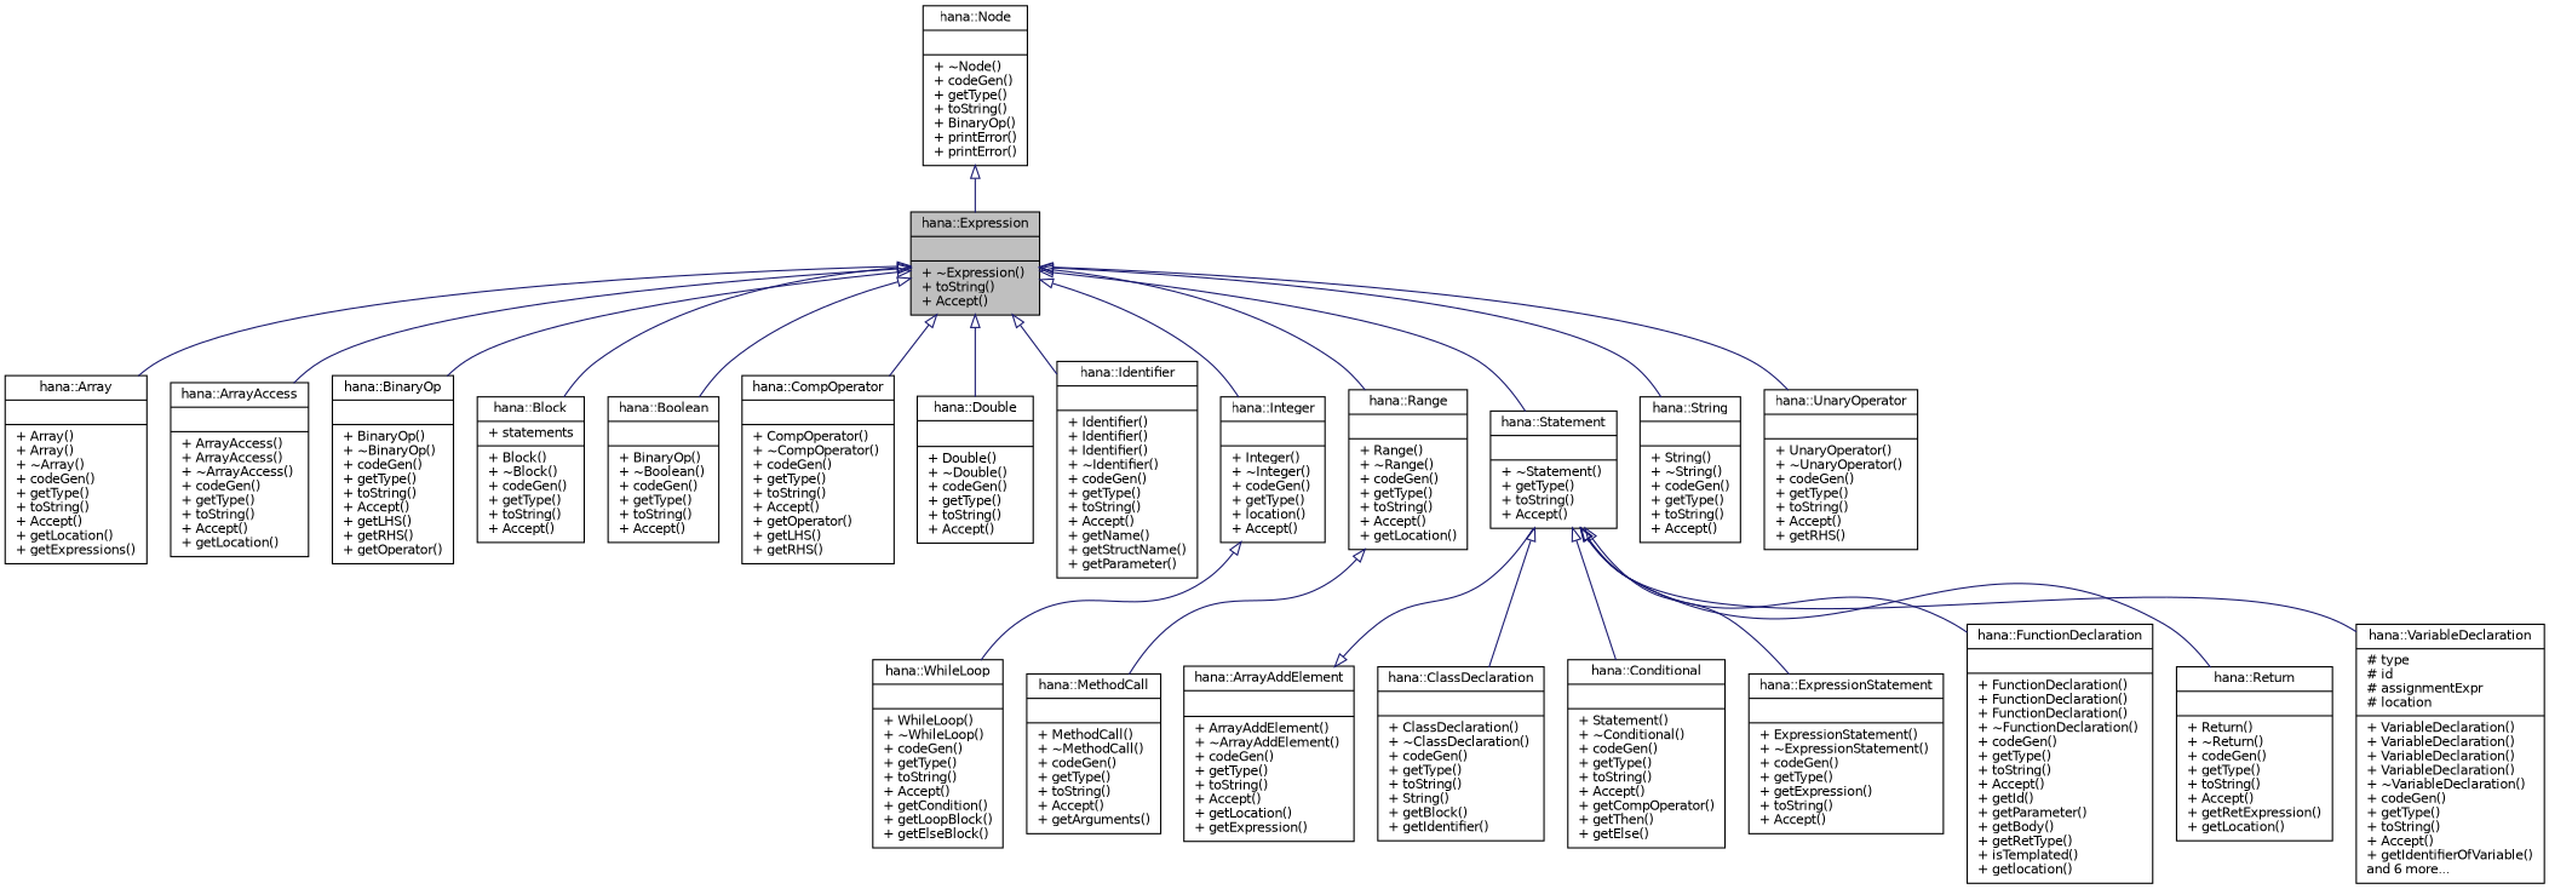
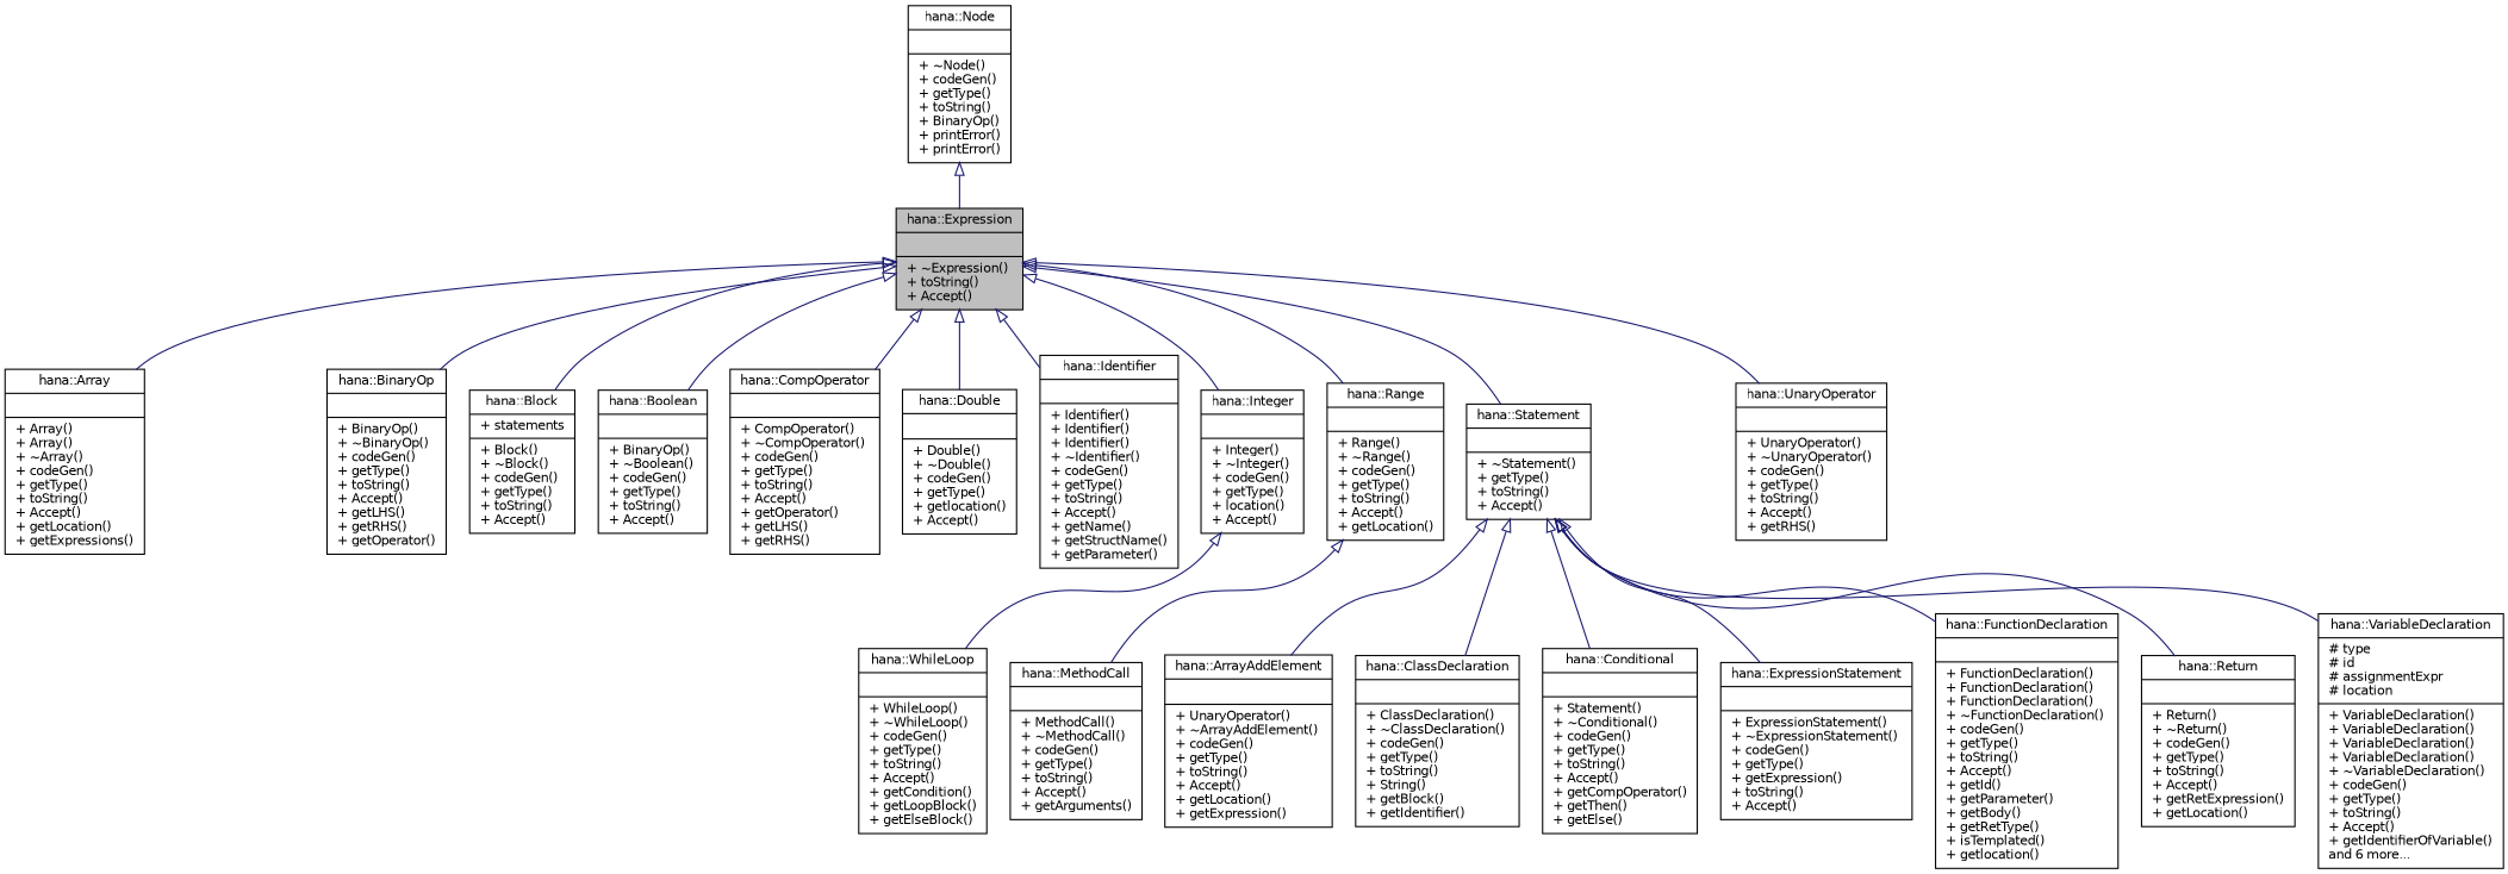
  digraph {
    fontname="DejaVu Sans"
    node [color=black fillcolor=white fontname="DejaVu Sans" fontsize=10 shape=record style=filled]
    edge [arrowtail=onormal color=midnightblue dir=back fontname="DejaVu Sans" fontsize=10 labelfontname=Helvetica labelfontsize=10 style=solid]
    n1 [fillcolor=grey75 fontcolor=black height=0.2 label="{hana::Expression\n||+ ~Expression()\l+ toString()\l+ Accept()\l}" width=0.4]
    n2 [height=0.2 label="{hana::Array\n||+ Array()\l+ Array()\l+ ~Array()\l+ codeGen()\l+ getType()\l+ toString()\l+ Accept()\l+ getLocation()\l+ getExpressions()\l}" width=0.4]
-   n3 [height=0.2 label="{hana::ArrayAccess\n||+ ArrayAccess()\l+ ArrayAccess()\l+ ~ArrayAccess()\l+ codeGen()\l+ getType()\l+ toString()\l+ Accept()\l+ getLocation()\l}" width=0.4]
    n4 [height=0.2 label="{hana::BinaryOp\n||+ BinaryOp()\l+ ~BinaryOp()\l+ codeGen()\l+ getType()\l+ toString()\l+ Accept()\l+ getLHS()\l+ getRHS()\l+ getOperator()\l}" width=0.4]
    n5 [height=0.2 label="{hana::Block\n|+ statements\l|+ Block()\l+ ~Block()\l+ codeGen()\l+ getType()\l+ toString()\l+ Accept()\l}" width=0.4]
    n6 [height=0.2 label="{hana::Boolean\n||+ BinaryOp()\l+ ~Boolean()\l+ codeGen()\l+ getType()\l+ toString()\l+ Accept()\l}" width=0.4]
    n7 [height=0.2 label="{hana::CompOperator\n||+ CompOperator()\l+ ~CompOperator()\l+ codeGen()\l+ getType()\l+ toString()\l+ Accept()\l+ getOperator()\l+ getLHS()\l+ getRHS()\l}" width=0.4]
-   n8 [height=0.2 label="{hana::Double\n||+ Double()\l+ ~Double()\l+ codeGen()\l+ getType()\l+ toString()\l+ Accept()\l}" width=0.4]
+   n8 [height=0.2 label="{hana::Double\n||+ Double()\l+ ~Double()\l+ codeGen()\l+ getType()\l+ getlocation()\l+ Accept()\l}" width=0.4]
    n9 [height=0.2 label="{hana::Identifier\n||+ Identifier()\l+ Identifier()\l+ Identifier()\l+ ~Identifier()\l+ codeGen()\l+ getType()\l+ toString()\l+ Accept()\l+ getName()\l+ getStructName()\l+ getParameter()\l}" width=0.4]
    n10 [height=0.2 label="{hana::Integer\n||+ Integer()\l+ ~Integer()\l+ codeGen()\l+ getType()\l+ location()\l+ Accept()\l}" width=0.4]
    n11 [height=0.2 label="{hana::Range\n||+ Range()\l+ ~Range()\l+ codeGen()\l+ getType()\l+ toString()\l+ Accept()\l+ getLocation()\l}" width=0.4]
    n12 [height=0.2 label="{hana::Statement\n||+ ~Statement()\l+ getType()\l+ toString()\l+ Accept()\l}" width=0.4]
-   n13 [height=0.2 label="{hana::String\n||+ String()\l+ ~String()\l+ codeGen()\l+ getType()\l+ toString()\l+ Accept()\l}" width=0.4]
    n14 [height=0.2 label="{hana::UnaryOperator\n||+ UnaryOperator()\l+ ~UnaryOperator()\l+ codeGen()\l+ getType()\l+ toString()\l+ Accept()\l+ getRHS()\l}" width=0.4]
    n15 [height=0.2 label="{hana::WhileLoop\n||+ WhileLoop()\l+ ~WhileLoop()\l+ codeGen()\l+ getType()\l+ toString()\l+ Accept()\l+ getCondition()\l+ getLoopBlock()\l+ getElseBlock()\l}" width=0.4]
    n16 [height=0.2 label="{hana::MethodCall\n||+ MethodCall()\l+ ~MethodCall()\l+ codeGen()\l+ getType()\l+ toString()\l+ Accept()\l+ getArguments()\l}" width=0.4]
-   n17 [height=0.2 label="{hana::ArrayAddElement\n||+ ArrayAddElement()\l+ ~ArrayAddElement()\l+ codeGen()\l+ getType()\l+ toString()\l+ Accept()\l+ getLocation()\l+ getExpression()\l}" width=0.4]
+   n17 [height=0.2 label="{hana::ArrayAddElement\n||+ UnaryOperator()\l+ ~ArrayAddElement()\l+ codeGen()\l+ getType()\l+ toString()\l+ Accept()\l+ getLocation()\l+ getExpression()\l}" width=0.4]
    n18 [height=0.2 label="{hana::ClassDeclaration\n||+ ClassDeclaration()\l+ ~ClassDeclaration()\l+ codeGen()\l+ getType()\l+ toString()\l+ String()\l+ getBlock()\l+ getIdentifier()\l}" width=0.4]
    n19 [height=0.2 label="{hana::Conditional\n||+ Statement()\l+ ~Conditional()\l+ codeGen()\l+ getType()\l+ toString()\l+ Accept()\l+ getCompOperator()\l+ getThen()\l+ getElse()\l}" width=0.4]
    n20 [height=0.2 label="{hana::ExpressionStatement\n||+ ExpressionStatement()\l+ ~ExpressionStatement()\l+ codeGen()\l+ getType()\l+ getExpression()\l+ toString()\l+ Accept()\l}" width=0.4]
    n21 [height=0.2 label="{hana::FunctionDeclaration\n||+ FunctionDeclaration()\l+ FunctionDeclaration()\l+ FunctionDeclaration()\l+ ~FunctionDeclaration()\l+ codeGen()\l+ getType()\l+ toString()\l+ Accept()\l+ getId()\l+ getParameter()\l+ getBody()\l+ getRetType()\l+ isTemplated()\l+ getlocation()\l}" width=0.4]
    n22 [height=0.2 label="{hana::Return\n||+ Return()\l+ ~Return()\l+ codeGen()\l+ getType()\l+ toString()\l+ Accept()\l+ getRetExpression()\l+ getLocation()\l}" width=0.4]
    n23 [height=0.2 label="{hana::VariableDeclaration\n|# type\l# id\l# assignmentExpr\l# location\l|+ VariableDeclaration()\l+ VariableDeclaration()\l+ VariableDeclaration()\l+ VariableDeclaration()\l+ ~VariableDeclaration()\l+ codeGen()\l+ getType()\l+ toString()\l+ Accept()\l+ getIdentifierOfVariable()\land 6 more...\l}" width=0.4]
    n24 [height=0.2 label="{hana::Node\n||+ ~Node()\l+ codeGen()\l+ getType()\l+ toString()\l+ BinaryOp()\l+ printError()\l+ printError()\l}" width=0.4]
    n1 -> n2
-   n1 -> n3
    n1 -> n4
    n1 -> n5
    n1 -> n6
    n1 -> n7
    n1 -> n8
    n1 -> n9
    n1 -> n10
    n1 -> n11
    n1 -> n12
-   n1 -> n13
    n1 -> n14
    n10 -> n15
    n11 -> n16
-   n17 -> n12
+   n12 -> n17
    n12 -> n18
    n12 -> n19
    n12 -> n20
    n12 -> n21
    n12 -> n22
    n12 -> n23
    n24 -> n1
  }
